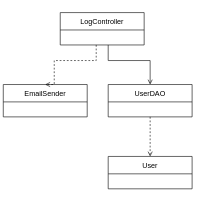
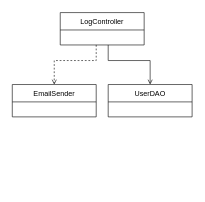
  <mxCell id="0" />
  <mxCell id="1" parent="0" />
  <mxCell id="2" style="edgeStyle=orthogonalEdgeStyle;rounded=0;orthogonalLoop=1;jettySize=auto;html=1;entryX=0.5;entryY=0;entryDx=0;entryDy=0;dashed=0;endArrow=open;endFill=0;" parent="1" source="3" edge="1" target="4"><mxGeometry relative="1" as="geometry"><mxPoint x="170" y="150" as="targetPoint" /><Array as="points"><mxPoint x="180" y="100" /><mxPoint x="250" y="100" /></Array></mxGeometry></mxCell>
  <mxCell id="3" value="&lt;span style=&quot;font-weight: normal;&quot;&gt;LogController&lt;/span&gt;" style="swimlane;fontStyle=1;align=center;verticalAlign=middle;childLayout=stackLayout;horizontal=1;startSize=29;horizontalStack=0;resizeParent=1;resizeParentMax=0;resizeLast=0;collapsible=0;marginBottom=0;html=1;whiteSpace=wrap;" parent="1" vertex="1"><mxGeometry x="100" y="20" width="140" height="54" as="geometry" /></mxCell>
  <mxCell id="4" value="&lt;span style=&quot;font-weight: 400;&quot;&gt;UserDAO&lt;/span&gt;" style="swimlane;fontStyle=1;align=center;verticalAlign=middle;childLayout=stackLayout;horizontal=1;startSize=29;horizontalStack=0;resizeParent=1;resizeParentMax=0;resizeLast=0;collapsible=0;marginBottom=0;html=1;whiteSpace=wrap;" parent="1" vertex="1"><mxGeometry x="180" y="140" width="140" height="54" as="geometry" /></mxCell>
- <mxCell id="5" value="&lt;span style=&quot;font-weight: 400;&quot;&gt;User&lt;/span&gt;" style="swimlane;fontStyle=1;align=center;verticalAlign=middle;childLayout=stackLayout;horizontal=1;startSize=29;horizontalStack=0;resizeParent=1;resizeParentMax=0;resizeLast=0;collapsible=0;marginBottom=0;html=1;whiteSpace=wrap;" parent="1" vertex="1"><mxGeometry x="180" y="260" width="140" height="54" as="geometry" /></mxCell>
- <mxCell id="6" value="&lt;span style=&quot;font-weight: 400;&quot;&gt;EmailSender&lt;/span&gt;" style="swimlane;fontStyle=1;align=center;verticalAlign=middle;childLayout=stackLayout;horizontal=1;startSize=29;horizontalStack=0;resizeParent=1;resizeParentMax=0;resizeLast=0;collapsible=0;marginBottom=0;html=1;whiteSpace=wrap;" parent="1" vertex="1"><mxGeometry x="5" y="140" width="140" height="54" as="geometry" /></mxCell>
+ <mxCell id="6" value="&lt;span style=&quot;font-weight: 400;&quot;&gt;EmailSender&lt;/span&gt;" style="swimlane;fontStyle=1;align=center;verticalAlign=middle;childLayout=stackLayout;horizontal=1;startSize=29;horizontalStack=0;resizeParent=1;resizeParentMax=0;resizeLast=0;collapsible=0;marginBottom=0;html=1;whiteSpace=wrap;" parent="1" vertex="1"><mxGeometry x="20" y="140" width="140" height="54" as="geometry" /></mxCell>
  <mxCell id="7" style="edgeStyle=orthogonalEdgeStyle;rounded=0;orthogonalLoop=1;jettySize=auto;html=1;dashed=1;endArrow=open;endFill=0;entryX=0.5;entryY=0;entryDx=0;entryDy=0;" parent="1" edge="1" target="6"><mxGeometry relative="1" as="geometry"><mxPoint x="90" y="140" as="targetPoint" /><mxPoint x="160" y="74" as="sourcePoint" /><Array as="points"><mxPoint x="160" y="100" /><mxPoint x="90" y="100" /></Array></mxGeometry></mxCell>
- <mxCell id="8" value="" style="endArrow=open;html=1;rounded=0;entryX=0.5;entryY=0;entryDx=0;entryDy=0;exitX=0.5;exitY=1;exitDx=0;exitDy=0;dashed=1;endFill=0;" edge="1" parent="1" source="4" target="5"><mxGeometry width="50" height="50" relative="1" as="geometry"><mxPoint x="270" y="240" as="sourcePoint" /><mxPoint x="320" y="190" as="targetPoint" /></mxGeometry></mxCell>
